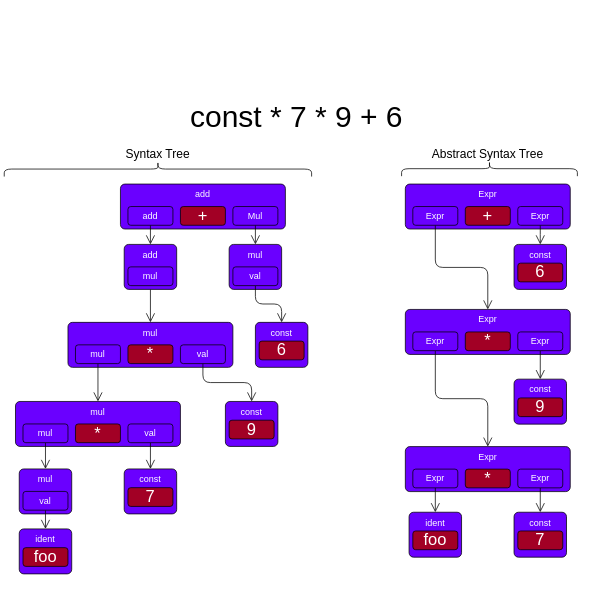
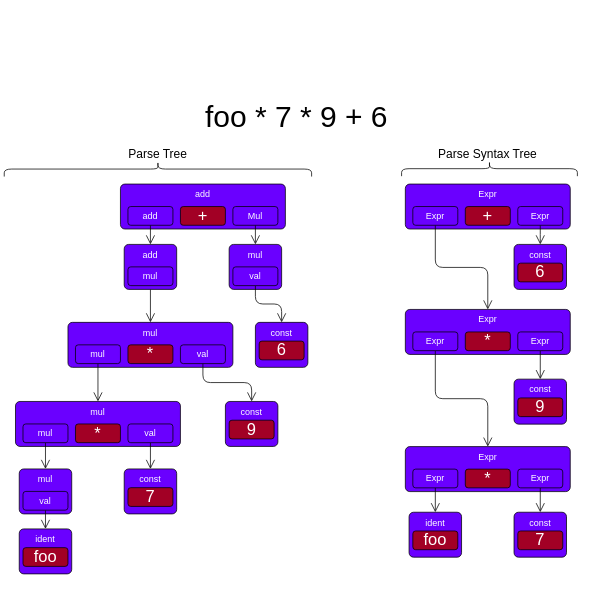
  <mxCell id="0" />
  <mxCell id="1" parent="0" />
  <mxCell id="2" value="add" style="rounded=1;whiteSpace=wrap;html=1;verticalAlign=top;arcSize=10;fillColor=#6a00ff;fontColor=#ffffff;strokeColor=#000000;" vertex="1" parent="1"><mxGeometry x="160" y="245" width="220" height="60" as="geometry" /></mxCell>
  <mxCell id="3" style="edgeStyle=orthogonalEdgeStyle;html=1;exitX=0.5;exitY=1;exitDx=0;exitDy=0;entryX=0.5;entryY=0;entryDx=0;entryDy=0;endArrow=open;endFill=0;endSize=10;" edge="1" parent="1" source="4" target="18"><mxGeometry relative="1" as="geometry" /></mxCell>
  <mxCell id="4" value="add" style="rounded=1;whiteSpace=wrap;html=1;fillColor=#6a00ff;fontColor=#ffffff;strokeColor=#000000;" vertex="1" parent="1"><mxGeometry x="170" y="275" width="60" height="25" as="geometry" /></mxCell>
  <mxCell id="5" value="+" style="rounded=1;whiteSpace=wrap;html=1;fillColor=#a20025;fontColor=#ffffff;strokeColor=#000000;fontSize=22;" vertex="1" parent="1"><mxGeometry x="240" y="275" width="60" height="25" as="geometry" /></mxCell>
  <mxCell id="6" style="edgeStyle=orthogonalEdgeStyle;html=1;exitX=0.5;exitY=1;exitDx=0;exitDy=0;entryX=0.5;entryY=0;entryDx=0;entryDy=0;endArrow=open;endFill=0;endSize=10;" edge="1" parent="1" source="7" target="8"><mxGeometry relative="1" as="geometry" /></mxCell>
  <mxCell id="7" value="Mul" style="rounded=1;whiteSpace=wrap;html=1;fillColor=#6a00ff;fontColor=#ffffff;strokeColor=#000000;" vertex="1" parent="1"><mxGeometry x="310" y="275" width="60" height="25" as="geometry" /></mxCell>
  <mxCell id="8" value="mul" style="rounded=1;whiteSpace=wrap;html=1;verticalAlign=top;arcSize=10;fillColor=#6a00ff;fontColor=#ffffff;strokeColor=#000000;" vertex="1" parent="1"><mxGeometry x="305" y="325.5" width="70" height="60" as="geometry" /></mxCell>
  <mxCell id="9" style="edgeStyle=orthogonalEdgeStyle;html=1;exitX=0.5;exitY=1;exitDx=0;exitDy=0;endArrow=open;endFill=0;endSize=10;" edge="1" parent="1" source="10" target="29"><mxGeometry relative="1" as="geometry"><mxPoint x="339.5" y="408.5" as="targetPoint" /></mxGeometry></mxCell>
  <mxCell id="10" value="val" style="rounded=1;whiteSpace=wrap;html=1;fillColor=#6a00ff;fontColor=#ffffff;strokeColor=#000000;" vertex="1" parent="1"><mxGeometry x="310" y="355.5" width="60" height="25" as="geometry" /></mxCell>
  <mxCell id="11" value="mul" style="rounded=1;whiteSpace=wrap;html=1;verticalAlign=top;arcSize=10;fillColor=#6a00ff;fontColor=#ffffff;strokeColor=#000000;" vertex="1" parent="1"><mxGeometry x="90" y="429.5" width="220" height="60" as="geometry" /></mxCell>
  <mxCell id="12" style="edgeStyle=orthogonalEdgeStyle;html=1;exitX=0.5;exitY=1;exitDx=0;exitDy=0;entryX=0.5;entryY=0;entryDx=0;entryDy=0;endArrow=open;endFill=0;endSize=10;" edge="1" parent="1" source="13" target="20"><mxGeometry relative="1" as="geometry" /></mxCell>
  <mxCell id="13" value="mul" style="rounded=1;whiteSpace=wrap;html=1;fillColor=#6a00ff;fontColor=#ffffff;strokeColor=#000000;" vertex="1" parent="1"><mxGeometry x="100" y="459.5" width="60" height="25" as="geometry" /></mxCell>
  <mxCell id="14" value="*" style="rounded=1;whiteSpace=wrap;html=1;fillColor=#a20025;fontColor=#ffffff;strokeColor=#000000;fontSize=22;verticalAlign=middle;" vertex="1" parent="1"><mxGeometry x="170" y="459.5" width="60" height="25" as="geometry" /></mxCell>
  <mxCell id="15" style="edgeStyle=orthogonalEdgeStyle;html=1;exitX=0.5;exitY=1;exitDx=0;exitDy=0;entryX=0.5;entryY=0;entryDx=0;entryDy=0;endArrow=open;endFill=0;endSize=10;" edge="1" parent="1" source="16" target="31"><mxGeometry relative="1" as="geometry"><mxPoint x="270" y="514.5" as="targetPoint" /></mxGeometry></mxCell>
  <mxCell id="16" value="val" style="rounded=1;whiteSpace=wrap;html=1;fillColor=#6a00ff;fontColor=#ffffff;strokeColor=#000000;" vertex="1" parent="1"><mxGeometry x="240" y="459.5" width="60" height="25" as="geometry" /></mxCell>
  <mxCell id="17" style="edgeStyle=orthogonalEdgeStyle;html=1;exitX=0.5;exitY=1;exitDx=0;exitDy=0;entryX=0.5;entryY=0;entryDx=0;entryDy=0;endArrow=open;endFill=0;endSize=10;" edge="1" parent="1" source="18" target="11"><mxGeometry relative="1" as="geometry" /></mxCell>
  <mxCell id="18" value="add" style="rounded=1;whiteSpace=wrap;html=1;verticalAlign=top;arcSize=10;fillColor=#6a00ff;fontColor=#ffffff;strokeColor=#000000;" vertex="1" parent="1"><mxGeometry x="165" y="325.5" width="70" height="60" as="geometry" /></mxCell>
  <mxCell id="19" value="mul" style="rounded=1;whiteSpace=wrap;html=1;fillColor=#6a00ff;fontColor=#ffffff;strokeColor=#000000;" vertex="1" parent="1"><mxGeometry x="170" y="355.5" width="60" height="25" as="geometry" /></mxCell>
  <mxCell id="20" value="mul" style="rounded=1;whiteSpace=wrap;html=1;verticalAlign=top;arcSize=10;fillColor=#6a00ff;fontColor=#ffffff;strokeColor=#000000;" vertex="1" parent="1"><mxGeometry x="20" y="535" width="220" height="60" as="geometry" /></mxCell>
  <mxCell id="21" style="edgeStyle=orthogonalEdgeStyle;html=1;exitX=0.5;exitY=1;exitDx=0;exitDy=0;entryX=0.5;entryY=0;entryDx=0;entryDy=0;endArrow=open;endFill=0;endSize=10;" edge="1" parent="1" source="22" target="26"><mxGeometry relative="1" as="geometry" /></mxCell>
  <mxCell id="22" value="mul" style="rounded=1;whiteSpace=wrap;html=1;fillColor=#6a00ff;fontColor=#ffffff;strokeColor=#000000;" vertex="1" parent="1"><mxGeometry x="30" y="565" width="60" height="25" as="geometry" /></mxCell>
  <mxCell id="23" value="*" style="rounded=1;whiteSpace=wrap;html=1;fillColor=#a20025;fontColor=#ffffff;strokeColor=#000000;fontSize=22;verticalAlign=middle;" vertex="1" parent="1"><mxGeometry x="100" y="565" width="60" height="25" as="geometry" /></mxCell>
  <mxCell id="24" style="edgeStyle=orthogonalEdgeStyle;html=1;exitX=0.5;exitY=1;exitDx=0;exitDy=0;entryX=0.5;entryY=0;entryDx=0;entryDy=0;endArrow=open;endFill=0;endSize=10;" edge="1" parent="1" source="25" target="33"><mxGeometry relative="1" as="geometry"><mxPoint x="200" y="625" as="targetPoint" /></mxGeometry></mxCell>
  <mxCell id="25" value="val" style="rounded=1;whiteSpace=wrap;html=1;fillColor=#6a00ff;fontColor=#ffffff;strokeColor=#000000;" vertex="1" parent="1"><mxGeometry x="170" y="565" width="60" height="25" as="geometry" /></mxCell>
  <mxCell id="26" value="mul" style="rounded=1;whiteSpace=wrap;html=1;verticalAlign=top;arcSize=10;fillColor=#6a00ff;fontColor=#ffffff;strokeColor=#000000;" vertex="1" parent="1"><mxGeometry x="25" y="625" width="70" height="60" as="geometry" /></mxCell>
  <mxCell id="27" style="edgeStyle=orthogonalEdgeStyle;html=1;exitX=0.5;exitY=1;exitDx=0;exitDy=0;entryX=0.5;entryY=0;entryDx=0;entryDy=0;endArrow=open;endFill=0;endSize=10;" edge="1" parent="1" source="28" target="35"><mxGeometry relative="1" as="geometry" /></mxCell>
  <mxCell id="28" value="val" style="rounded=1;whiteSpace=wrap;html=1;fillColor=#6a00ff;fontColor=#ffffff;strokeColor=#000000;" vertex="1" parent="1"><mxGeometry x="30" y="655" width="60" height="25" as="geometry" /></mxCell>
  <mxCell id="29" value="const" style="rounded=1;whiteSpace=wrap;html=1;verticalAlign=top;arcSize=10;fillColor=#6a00ff;fontColor=#ffffff;strokeColor=#000000;" vertex="1" parent="1"><mxGeometry x="340" y="429.5" width="70" height="60" as="geometry" /></mxCell>
  <mxCell id="30" value="6" style="rounded=1;whiteSpace=wrap;html=1;fillColor=#a20025;fontColor=#ffffff;strokeColor=#000000;fontSize=22;" vertex="1" parent="1"><mxGeometry x="345" y="454.5" width="60" height="25" as="geometry" /></mxCell>
  <mxCell id="31" value="const" style="rounded=1;whiteSpace=wrap;html=1;verticalAlign=top;arcSize=10;fillColor=#6a00ff;fontColor=#ffffff;strokeColor=#000000;" vertex="1" parent="1"><mxGeometry x="300" y="535" width="70" height="60" as="geometry" /></mxCell>
  <mxCell id="32" value="9" style="rounded=1;whiteSpace=wrap;html=1;fillColor=#a20025;fontColor=#ffffff;strokeColor=#000000;fontSize=22;" vertex="1" parent="1"><mxGeometry x="305" y="560" width="60" height="25" as="geometry" /></mxCell>
  <mxCell id="33" value="const" style="rounded=1;whiteSpace=wrap;html=1;verticalAlign=top;arcSize=10;fillColor=#6a00ff;fontColor=#ffffff;strokeColor=#000000;" vertex="1" parent="1"><mxGeometry x="165" y="625" width="70" height="60" as="geometry" /></mxCell>
  <mxCell id="34" value="7" style="rounded=1;whiteSpace=wrap;html=1;fillColor=#a20025;fontColor=#ffffff;strokeColor=#000000;fontSize=22;" vertex="1" parent="1"><mxGeometry x="170" y="650" width="60" height="25" as="geometry" /></mxCell>
  <mxCell id="35" value="ident" style="rounded=1;whiteSpace=wrap;html=1;verticalAlign=top;arcSize=10;fillColor=#6a00ff;fontColor=#ffffff;strokeColor=#000000;" vertex="1" parent="1"><mxGeometry x="25" y="705" width="70" height="60" as="geometry" /></mxCell>
  <mxCell id="36" value="foo" style="rounded=1;whiteSpace=wrap;html=1;fillColor=#a20025;fontColor=#ffffff;strokeColor=#000000;fontSize=22;" vertex="1" parent="1"><mxGeometry x="30" y="730" width="60" height="25" as="geometry" /></mxCell>
- <mxCell id="37" value="const * 7 * 9 + 6" style="text;html=1;strokeColor=none;fillColor=none;align=center;verticalAlign=middle;whiteSpace=wrap;rounded=0;fontSize=40;" vertex="1" parent="1"><mxGeometry x="20" y="135" width="750" height="40" as="geometry" /></mxCell>
+ <mxCell id="37" value="foo * 7 * 9 + 6" style="text;html=1;strokeColor=none;fillColor=none;align=center;verticalAlign=middle;whiteSpace=wrap;rounded=0;fontSize=40;" vertex="1" parent="1"><mxGeometry x="20" y="135" width="750" height="40" as="geometry" /></mxCell>
  <mxCell id="38" value="Expr" style="rounded=1;whiteSpace=wrap;html=1;verticalAlign=top;arcSize=10;fillColor=#6a00ff;fontColor=#ffffff;strokeColor=#000000;" vertex="1" parent="1"><mxGeometry x="540" y="245" width="220" height="60" as="geometry" /></mxCell>
  <mxCell id="39" style="edgeStyle=orthogonalEdgeStyle;html=1;exitX=0.5;exitY=1;exitDx=0;exitDy=0;entryX=0.5;entryY=0;entryDx=0;entryDy=0;endArrow=open;endFill=0;endSize=10;" edge="1" parent="1" source="40" target="46"><mxGeometry relative="1" as="geometry" /></mxCell>
  <mxCell id="40" value="Expr" style="rounded=1;whiteSpace=wrap;html=1;fillColor=#6a00ff;fontColor=#ffffff;strokeColor=#000000;" vertex="1" parent="1"><mxGeometry x="550" y="275" width="60" height="25" as="geometry" /></mxCell>
  <mxCell id="41" value="+" style="rounded=1;whiteSpace=wrap;html=1;fillColor=#a20025;fontColor=#ffffff;strokeColor=#000000;fontSize=22;" vertex="1" parent="1"><mxGeometry x="620" y="275" width="60" height="25" as="geometry" /></mxCell>
  <mxCell id="42" style="edgeStyle=orthogonalEdgeStyle;html=1;exitX=0.5;exitY=1;exitDx=0;exitDy=0;entryX=0.5;entryY=0;entryDx=0;entryDy=0;endArrow=open;endFill=0;endSize=10;" edge="1" parent="1" source="43"><mxGeometry relative="1" as="geometry"><mxPoint x="720" y="325.5" as="targetPoint" /></mxGeometry></mxCell>
  <mxCell id="43" value="Expr" style="rounded=1;whiteSpace=wrap;html=1;fillColor=#6a00ff;fontColor=#ffffff;strokeColor=#000000;" vertex="1" parent="1"><mxGeometry x="690" y="275" width="60" height="25" as="geometry" /></mxCell>
  <mxCell id="44" value="const" style="rounded=1;whiteSpace=wrap;html=1;verticalAlign=top;arcSize=10;fillColor=#6a00ff;fontColor=#ffffff;strokeColor=#000000;" vertex="1" parent="1"><mxGeometry x="685" y="325.5" width="70" height="60" as="geometry" /></mxCell>
  <mxCell id="45" value="6" style="rounded=1;whiteSpace=wrap;html=1;fillColor=#a20025;fontColor=#ffffff;strokeColor=#000000;fontSize=22;" vertex="1" parent="1"><mxGeometry x="690" y="350.5" width="60" height="25" as="geometry" /></mxCell>
  <mxCell id="46" value="Expr" style="rounded=1;whiteSpace=wrap;html=1;verticalAlign=top;arcSize=10;fillColor=#6a00ff;fontColor=#ffffff;strokeColor=#000000;" vertex="1" parent="1"><mxGeometry x="540" y="412.25" width="220" height="60" as="geometry" /></mxCell>
  <mxCell id="47" style="edgeStyle=orthogonalEdgeStyle;html=1;exitX=0.5;exitY=1;exitDx=0;exitDy=0;entryX=0.5;entryY=0;entryDx=0;entryDy=0;endArrow=open;endFill=0;endSize=10;" edge="1" parent="1" source="48" target="52"><mxGeometry relative="1" as="geometry" /></mxCell>
  <mxCell id="48" value="Expr" style="rounded=1;whiteSpace=wrap;html=1;fillColor=#6a00ff;fontColor=#ffffff;strokeColor=#000000;" vertex="1" parent="1"><mxGeometry x="550" y="442.25" width="60" height="25" as="geometry" /></mxCell>
  <mxCell id="49" value="*" style="rounded=1;whiteSpace=wrap;html=1;fillColor=#a20025;fontColor=#ffffff;strokeColor=#000000;fontSize=22;" vertex="1" parent="1"><mxGeometry x="620" y="442.25" width="60" height="25" as="geometry" /></mxCell>
  <mxCell id="50" style="edgeStyle=none;html=1;exitX=0.5;exitY=1;exitDx=0;exitDy=0;entryX=0.5;entryY=0;entryDx=0;entryDy=0;endArrow=open;endFill=0;endSize=10;" edge="1" parent="1" source="51" target="62"><mxGeometry relative="1" as="geometry" /></mxCell>
  <mxCell id="51" value="Expr" style="rounded=1;whiteSpace=wrap;html=1;fillColor=#6a00ff;fontColor=#ffffff;strokeColor=#000000;" vertex="1" parent="1"><mxGeometry x="690" y="442.25" width="60" height="25" as="geometry" /></mxCell>
  <mxCell id="52" value="Expr" style="rounded=1;whiteSpace=wrap;html=1;verticalAlign=top;arcSize=10;fillColor=#6a00ff;fontColor=#ffffff;strokeColor=#000000;" vertex="1" parent="1"><mxGeometry x="540" y="595.25" width="220" height="60" as="geometry" /></mxCell>
  <mxCell id="53" style="edgeStyle=none;html=1;exitX=0.5;exitY=1;exitDx=0;exitDy=0;entryX=0.5;entryY=0;entryDx=0;entryDy=0;endArrow=open;endFill=0;endSize=10;" edge="1" parent="1" source="54" target="58"><mxGeometry relative="1" as="geometry" /></mxCell>
  <mxCell id="54" value="Expr" style="rounded=1;whiteSpace=wrap;html=1;fillColor=#6a00ff;fontColor=#ffffff;strokeColor=#000000;" vertex="1" parent="1"><mxGeometry x="550" y="625.25" width="60" height="25" as="geometry" /></mxCell>
  <mxCell id="55" value="*" style="rounded=1;whiteSpace=wrap;html=1;fillColor=#a20025;fontColor=#ffffff;strokeColor=#000000;fontSize=22;" vertex="1" parent="1"><mxGeometry x="620" y="625.25" width="60" height="25" as="geometry" /></mxCell>
  <mxCell id="56" style="edgeStyle=none;html=1;exitX=0.5;exitY=1;exitDx=0;exitDy=0;entryX=0.5;entryY=0;entryDx=0;entryDy=0;endArrow=open;endFill=0;endSize=10;" edge="1" parent="1" source="57" target="60"><mxGeometry relative="1" as="geometry" /></mxCell>
  <mxCell id="57" value="Expr" style="rounded=1;whiteSpace=wrap;html=1;fillColor=#6a00ff;fontColor=#ffffff;strokeColor=#000000;" vertex="1" parent="1"><mxGeometry x="690" y="625.25" width="60" height="25" as="geometry" /></mxCell>
  <mxCell id="58" value="ident" style="rounded=1;whiteSpace=wrap;html=1;verticalAlign=top;arcSize=10;fillColor=#6a00ff;fontColor=#ffffff;strokeColor=#000000;" vertex="1" parent="1"><mxGeometry x="545" y="682.75" width="70" height="60" as="geometry" /></mxCell>
  <mxCell id="59" value="foo" style="rounded=1;whiteSpace=wrap;html=1;fillColor=#a20025;fontColor=#ffffff;strokeColor=#000000;fontSize=22;" vertex="1" parent="1"><mxGeometry x="550" y="707.75" width="60" height="25" as="geometry" /></mxCell>
  <mxCell id="60" value="const" style="rounded=1;whiteSpace=wrap;html=1;verticalAlign=top;arcSize=10;fillColor=#6a00ff;fontColor=#ffffff;strokeColor=#000000;" vertex="1" parent="1"><mxGeometry x="685" y="682.75" width="70" height="60" as="geometry" /></mxCell>
  <mxCell id="61" value="7" style="rounded=1;whiteSpace=wrap;html=1;fillColor=#a20025;fontColor=#ffffff;strokeColor=#000000;fontSize=22;" vertex="1" parent="1"><mxGeometry x="690" y="707.75" width="60" height="25" as="geometry" /></mxCell>
  <mxCell id="62" value="const" style="rounded=1;whiteSpace=wrap;html=1;verticalAlign=top;arcSize=10;fillColor=#6a00ff;fontColor=#ffffff;strokeColor=#000000;" vertex="1" parent="1"><mxGeometry x="685" y="505.25" width="70" height="60" as="geometry" /></mxCell>
  <mxCell id="63" value="9" style="rounded=1;whiteSpace=wrap;html=1;fillColor=#a20025;fontColor=#ffffff;strokeColor=#000000;fontSize=22;" vertex="1" parent="1"><mxGeometry x="690" y="530.25" width="60" height="25" as="geometry" /></mxCell>
  <mxCell id="64" value="" style="shape=curlyBracket;whiteSpace=wrap;html=1;rounded=1;rotation=90;" vertex="1" parent="1"><mxGeometry x="200" y="20" width="20" height="410" as="geometry" /></mxCell>
  <mxCell id="65" value="" style="shape=curlyBracket;whiteSpace=wrap;html=1;rounded=1;rotation=90;" vertex="1" parent="1"><mxGeometry x="642.25" y="107.25" width="20" height="234.5" as="geometry" /></mxCell>
- <mxCell id="66" value="Syntax Tree" style="text;html=1;strokeColor=none;fillColor=none;align=center;verticalAlign=middle;whiteSpace=wrap;rounded=0;fontSize=16;" vertex="1" parent="1"><mxGeometry x="150" y="195" width="120" height="20" as="geometry" /></mxCell>
- <mxCell id="67" value="Abstract Syntax Tree" style="text;html=1;strokeColor=none;fillColor=none;align=center;verticalAlign=middle;whiteSpace=wrap;rounded=0;fontSize=16;" vertex="1" parent="1"><mxGeometry x="555" y="195" width="190" height="20" as="geometry" /></mxCell>
+ <mxCell id="66" value="Parse Tree" style="text;html=1;strokeColor=none;fillColor=none;align=center;verticalAlign=middle;whiteSpace=wrap;rounded=0;fontSize=16;" vertex="1" parent="1"><mxGeometry x="150" y="195" width="120" height="20" as="geometry" /></mxCell>
+ <mxCell id="67" value="Parse Syntax Tree" style="text;html=1;strokeColor=none;fillColor=none;align=center;verticalAlign=middle;whiteSpace=wrap;rounded=0;fontSize=16;" vertex="1" parent="1"><mxGeometry x="555" y="195" width="190" height="20" as="geometry" /></mxCell>
